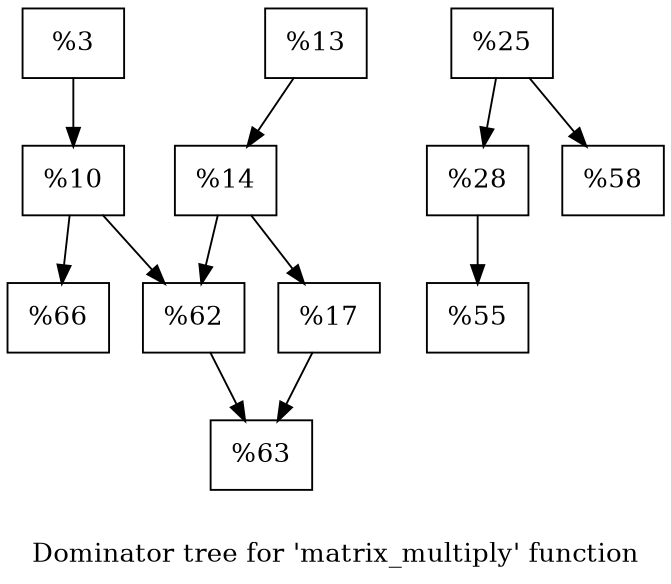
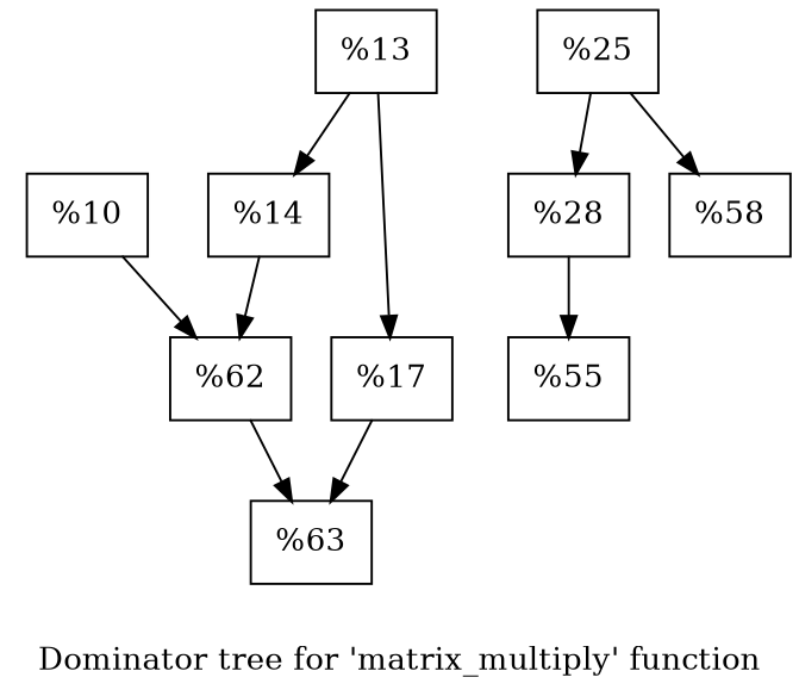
  digraph {
    label="Dominator tree for 'matrix_multiply' function"
    node [shape=record]
-   n1 [label="{%3}"]
    n2 [label="{%10}"]
-   n3 [label="{%66}"]
    n4 [label="{%62}"]
    n5 [label="{%13}"]
    n6 [label="{%14}"]
    n7 [label="{%17}"]
    n8 [label="{%63}"]
    n9 [label="{%25}"]
    n10 [label="{%28}"]
    n11 [label="{%58}"]
    n12 [label="{%55}"]
-   n1 -> n2
-   n2 -> n3
    n2 -> n4
    n4 -> n8
    n5 -> n6
    n6 -> n4
-   n6 -> n7
+   n5 -> n7
    n7 -> n8
    n9 -> n10
    n9 -> n11
    n10 -> n12
  }
